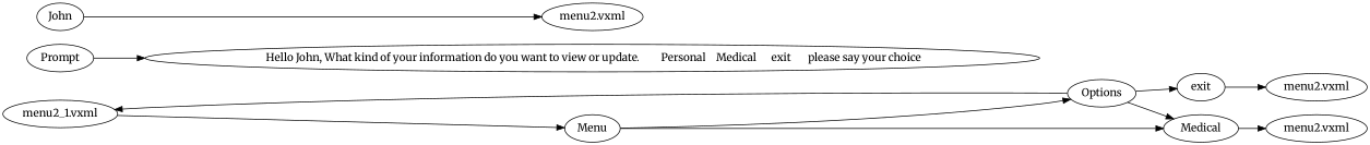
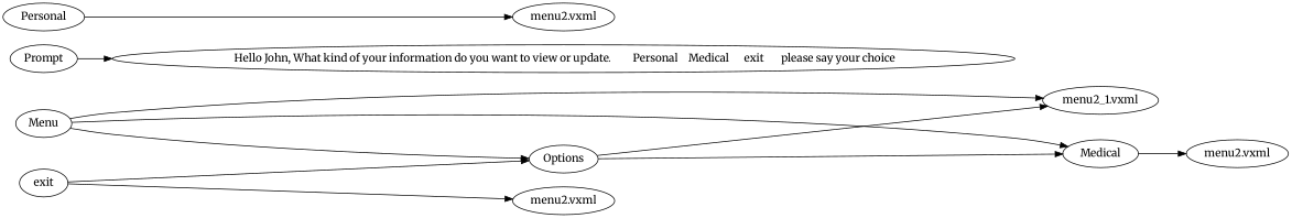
  digraph {
    fontname=Merriweather
    rankdir=LR
    node [fontname=Merriweather]
    edge [fontname=Merriweather]
    n1 [label="menu2_1.vxml"]
    n2 [label=Menu]
    n3 [label=Options]
    n4 [label=" Medical "]
    n5 [label=Prompt]
    n6 [label="     Hello John, What kind of your information do you want to view or update.	 Personal	 Medical	 exit	 please say your choice    "]
    n7 [label=" exit "]
-   n8 [label=John]
+   n8 [label=" Personal "]
    n9 [label="menu2.vxml"]
    n10 [label="menu2.vxml"]
    n11 [label="menu2.vxml"]
-   n1 -> n2
+   n2 -> n1
    n2 -> n3
    n2 -> n4
    n3 -> n1
    n3 -> n4
-   n3 -> n7
+   n7 -> n3
    n4 -> n10
    n5 -> n6
    n7 -> n11
    n8 -> n9
  }
